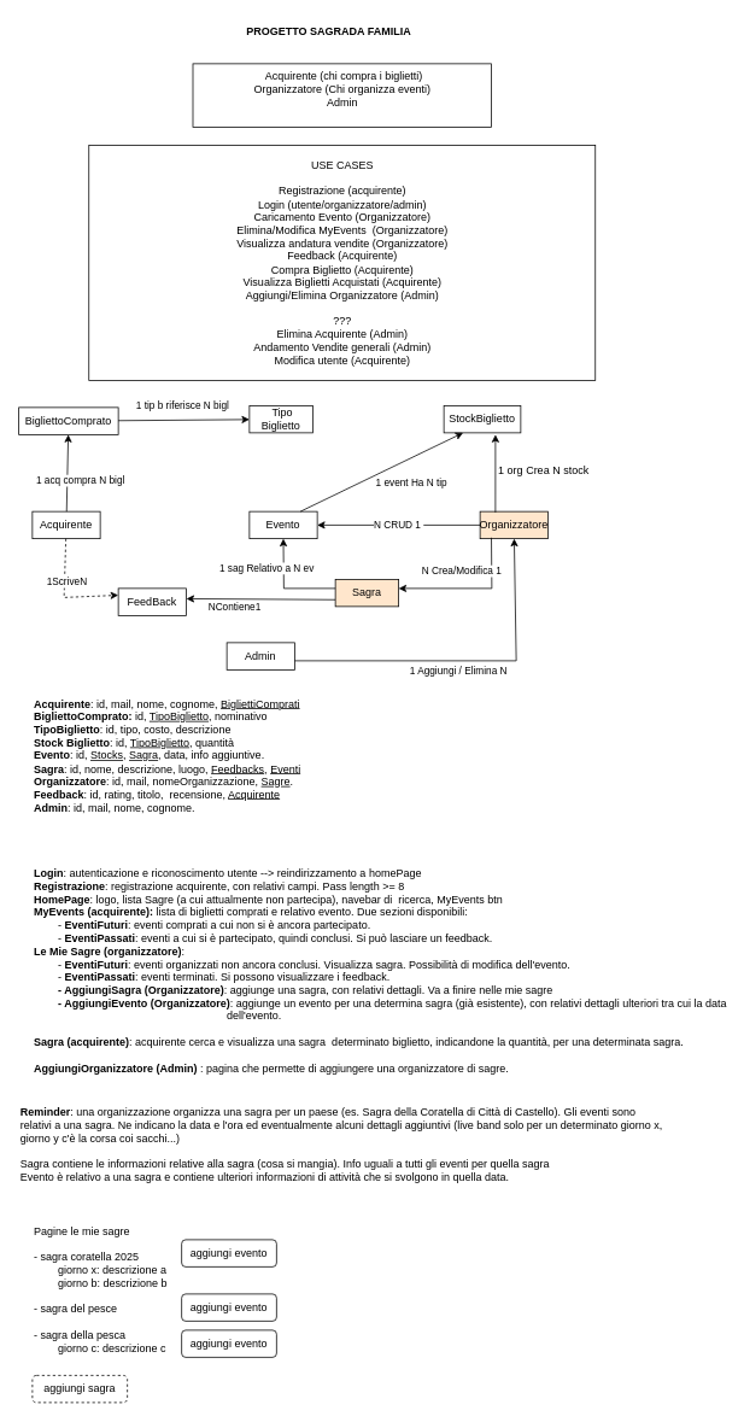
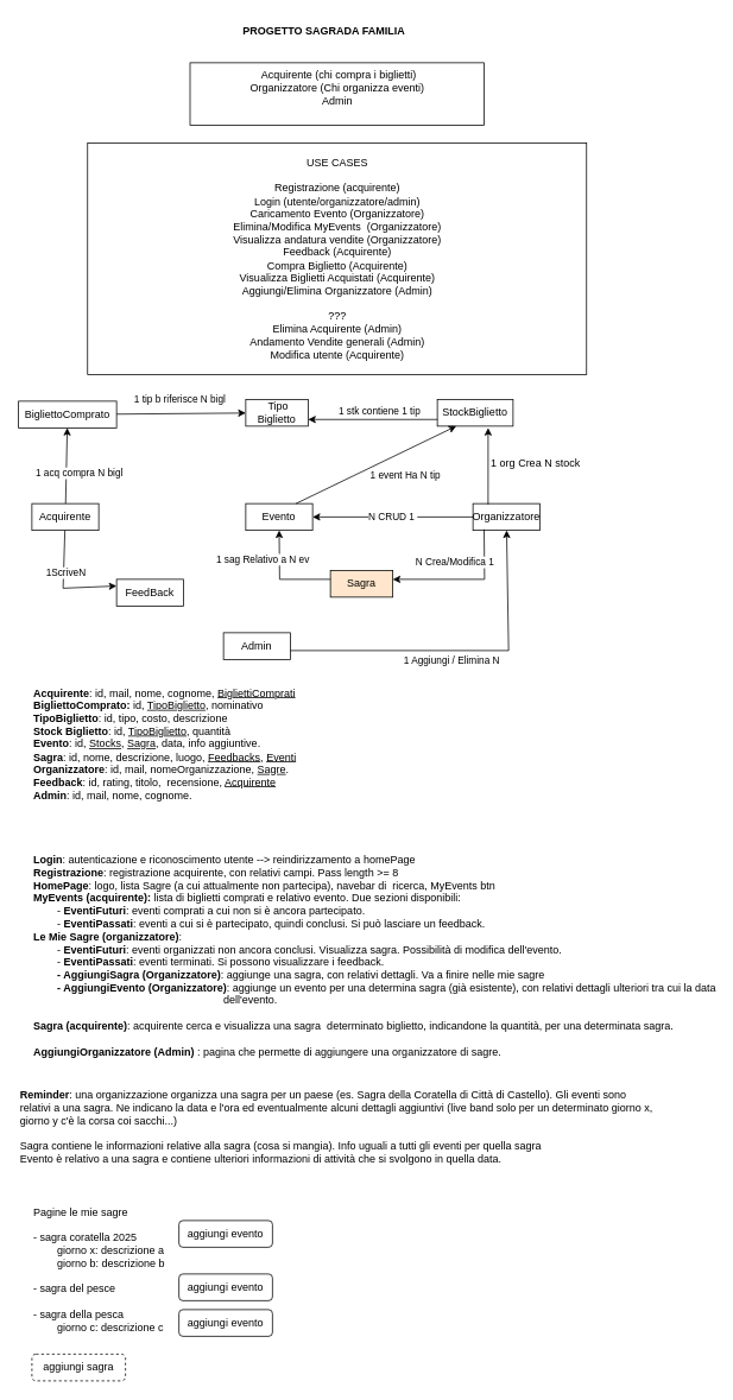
  <mxCell id="0" />
  <mxCell id="1" parent="0" />
  <mxCell id="2" value="&amp;nbsp;Acquirente (chi compra i biglietti)&lt;div&gt;Organizzatore (Chi organizza eventi)&lt;/div&gt;&lt;div&gt;Admin&lt;/div&gt;&lt;div&gt;&lt;br&gt;&lt;/div&gt;" style="rounded=0;whiteSpace=wrap;html=1;" vertex="1" parent="1"><mxGeometry x="212.5" y="70" width="330" height="70" as="geometry" /></mxCell>
  <mxCell id="3" value="&lt;div&gt;USE CASES&lt;/div&gt;&lt;div&gt;&lt;br&gt;&lt;/div&gt;Registrazione (acquirente)&lt;div&gt;Login (utente/organizzatore/admin)&lt;/div&gt;&lt;div&gt;Caricamento Evento (Organizzatore)&lt;/div&gt;&lt;div&gt;Elimina/Modifica MyEvents &amp;nbsp;(Organizzatore)&lt;/div&gt;&lt;div&gt;Visualizza andatura vendite (Organizzatore)&lt;/div&gt;&lt;div&gt;Feedback (Acquirente)&lt;/div&gt;&lt;div&gt;Compra Biglietto (Acquirente)&lt;/div&gt;&lt;div&gt;Visualizza Biglietti Acquistati (Acquirente)&lt;/div&gt;&lt;div&gt;Aggiungi/Elimina Organizzatore (Admin)&lt;br&gt;&lt;/div&gt;&lt;div&gt;&lt;br&gt;&lt;/div&gt;&lt;div&gt;???&lt;/div&gt;&lt;div&gt;Elimina Acquirente (Admin)&lt;/div&gt;&lt;div&gt;Andamento Vendite generali (Admin)&lt;/div&gt;&lt;div&gt;Modifica utente (Acquirente)&lt;/div&gt;" style="whiteSpace=wrap;html=1;" vertex="1" parent="1"><mxGeometry x="97.5" y="160" width="560" height="260" as="geometry" /></mxCell>
  <mxCell id="4" value="Acquirente" style="rounded=0;whiteSpace=wrap;html=1;" vertex="1" parent="1"><mxGeometry x="35" y="565" width="75" height="30" as="geometry" /></mxCell>
- <mxCell id="5" value="Organizzatore" style="rounded=0;whiteSpace=wrap;html=1;fillColor=#ffe6cc;" vertex="1" parent="1"><mxGeometry x="530" y="565" width="75" height="30" as="geometry" /></mxCell>
+ <mxCell id="5" value="Organizzatore" style="rounded=0;whiteSpace=wrap;html=1;" vertex="1" parent="1"><mxGeometry x="530" y="565" width="75" height="30" as="geometry" /></mxCell>
  <mxCell id="6" value="Admin" style="rounded=0;whiteSpace=wrap;html=1;" vertex="1" parent="1"><mxGeometry x="250" y="710" width="75" height="30" as="geometry" /></mxCell>
  <mxCell id="7" value="Evento" style="rounded=0;whiteSpace=wrap;html=1;" vertex="1" parent="1"><mxGeometry x="275" y="565" width="75" height="30" as="geometry" /></mxCell>
  <mxCell id="8" value="" style="endArrow=classic;html=1;rounded=0;" edge="1" parent="1" target="5"><mxGeometry width="50" height="50" relative="1" as="geometry"><mxPoint x="325" y="730" as="sourcePoint" /><mxPoint x="520" y="600" as="targetPoint" /><Array as="points"><mxPoint x="570" y="730" /></Array></mxGeometry></mxCell>
  <mxCell id="9" value="1 Aggiungi / Elimina N" style="edgeLabel;html=1;align=center;verticalAlign=middle;resizable=0;points=[];" vertex="1" connectable="0" parent="8"><mxGeometry x="0.055" y="-1" relative="1" as="geometry"><mxPoint x="-20" y="9" as="offset" /></mxGeometry></mxCell>
  <mxCell id="10" value="N CRUD 1&amp;nbsp;" style="endArrow=classic;html=1;rounded=0;exitX=0;exitY=0.5;exitDx=0;exitDy=0;entryX=1;entryY=0.5;entryDx=0;entryDy=0;" edge="1" parent="1" source="5" target="7"><mxGeometry x="0.001" width="50" height="50" relative="1" as="geometry"><mxPoint x="230" y="480" as="sourcePoint" /><mxPoint x="280" y="430" as="targetPoint" /><Array as="points" /><mxPoint as="offset" /></mxGeometry></mxCell>
  <mxCell id="11" value="" style="endArrow=classic;html=1;rounded=0;" edge="1" parent="1" source="4" target="35"><mxGeometry width="50" height="50" relative="1" as="geometry"><mxPoint x="230" y="480" as="sourcePoint" /><mxPoint x="75" y="510" as="targetPoint" /></mxGeometry></mxCell>
  <mxCell id="12" value="1 acq compra N bigl" style="edgeLabel;html=1;align=center;verticalAlign=middle;resizable=0;points=[];" vertex="1" connectable="0" parent="11"><mxGeometry x="-0.383" y="1" relative="1" as="geometry"><mxPoint x="15.11" y="-8.98" as="offset" /></mxGeometry></mxCell>
  <mxCell id="13" value="&amp;nbsp;Tipo Biglietto" style="rounded=0;whiteSpace=wrap;html=1;" vertex="1" parent="1"><mxGeometry x="275" y="448" width="70" height="30" as="geometry" /></mxCell>
  <mxCell id="14" value="" style="endArrow=classic;html=1;rounded=0;entryX=0.671;entryY=1.067;entryDx=0;entryDy=0;entryPerimeter=0;" edge="1" parent="1" target="38"><mxGeometry width="50" height="50" relative="1" as="geometry"><mxPoint x="547" y="566" as="sourcePoint" /><mxPoint x="290" y="520" as="targetPoint" /></mxGeometry></mxCell>
  <mxCell id="15" value="1 org Crea N stock" style="text;html=1;align=center;verticalAlign=middle;resizable=0;points=[];autosize=1;strokeColor=none;fillColor=none;" vertex="1" parent="1"><mxGeometry x="540" y="510" width="120" height="20" as="geometry" /></mxCell>
  <mxCell id="16" value="FeedBack" style="rounded=0;whiteSpace=wrap;html=1;" vertex="1" parent="1"><mxGeometry x="130" y="650" width="75" height="30" as="geometry" /></mxCell>
- <mxCell id="17" value="" style="endArrow=classic;html=1;rounded=0;entryX=0;entryY=0.25;entryDx=0;entryDy=0;dashed=1;" edge="1" parent="1" source="4" target="16"><mxGeometry width="50" height="50" relative="1" as="geometry"><mxPoint x="110" y="630" as="sourcePoint" /><mxPoint x="160" y="580" as="targetPoint" /><Array as="points"><mxPoint x="70" y="660" /></Array></mxGeometry></mxCell>
+ <mxCell id="17" value="" style="endArrow=classic;html=1;rounded=0;entryX=0;entryY=0.25;entryDx=0;entryDy=0;" edge="1" parent="1" source="4" target="16"><mxGeometry width="50" height="50" relative="1" as="geometry"><mxPoint x="110" y="630" as="sourcePoint" /><mxPoint x="160" y="580" as="targetPoint" /><Array as="points"><mxPoint x="70" y="660" /></Array></mxGeometry></mxCell>
  <mxCell id="18" value="1ScriveN" style="edgeLabel;html=1;align=center;verticalAlign=middle;resizable=0;points=[];" vertex="1" connectable="0" parent="17"><mxGeometry x="-0.8" y="1" relative="1" as="geometry"><mxPoint y="34" as="offset" /></mxGeometry></mxCell>
- <mxCell id="19" value="" style="endArrow=classic;html=1;rounded=0;entryX=1.004;entryY=0.381;entryDx=0;entryDy=0;entryPerimeter=0;exitX=0;exitY=0.75;exitDx=0;exitDy=0;" edge="1" parent="1" source="24" target="16"><mxGeometry width="50" height="50" relative="1" as="geometry"><mxPoint x="230" y="560" as="sourcePoint" /><mxPoint x="210" y="650" as="targetPoint" /></mxGeometry></mxCell>
- <mxCell id="20" value="NContiene1&amp;nbsp;" style="edgeLabel;html=1;align=center;verticalAlign=middle;resizable=0;points=[];" vertex="1" connectable="0" parent="19"><mxGeometry x="0.416" y="3" relative="1" as="geometry"><mxPoint x="7" y="5" as="offset" /></mxGeometry></mxCell>
  <mxCell id="21" value="&lt;b&gt;Acquirente&lt;/b&gt;: id, mail, nome, cognome, &lt;u&gt;BigliettiComprati&lt;/u&gt;&lt;div&gt;&lt;b&gt;BigliettoComprato: &lt;/b&gt;id, &lt;u&gt;TipoBiglietto&lt;/u&gt;, nominativo&lt;/div&gt;&lt;div&gt;&lt;b&gt;TipoBiglietto&lt;/b&gt;: id, tipo, costo, descrizione&lt;/div&gt;&lt;div&gt;&lt;b&gt;Stock Biglietto&lt;/b&gt;: id, &lt;u&gt;TipoBiglietto&lt;/u&gt;, quantità&lt;br&gt;&lt;b&gt;Evento&lt;/b&gt;: id, &lt;u&gt;Stocks&lt;/u&gt;, &lt;u&gt;Sagra&lt;/u&gt;, data, info aggiuntive.&lt;/div&gt;&lt;div&gt;&lt;b&gt;Sagra&lt;/b&gt;: id, nome, descrizione, luogo, &lt;u&gt;Feedbacks&lt;/u&gt;, &lt;u&gt;Eventi&lt;/u&gt;&lt;/div&gt;&lt;div&gt;&lt;div&gt;&lt;b&gt;Organizzatore&lt;/b&gt;: id, mail, nomeOrganizzazione,&amp;nbsp;&lt;u&gt;Sagre&lt;/u&gt;.&lt;/div&gt;&lt;div&gt;&lt;b&gt;Feedback&lt;/b&gt;: id, rating, titolo, &amp;nbsp;recensione, &lt;u&gt;Acquirente&lt;/u&gt;&lt;/div&gt;&lt;div&gt;&lt;b&gt;Admin&lt;/b&gt;: id, mail, nome, cognome.&lt;/div&gt;&lt;/div&gt;" style="text;html=1;align=left;verticalAlign=middle;whiteSpace=wrap;rounded=0;" vertex="1" parent="1"><mxGeometry x="35" y="770" width="515" height="130" as="geometry" /></mxCell>
  <mxCell id="22" value="&lt;div&gt;&lt;b&gt;Login&lt;/b&gt;: autenticazione e riconoscimento utente --&amp;gt; reindirizzamento a homePage&lt;/div&gt;&lt;div&gt;&lt;b&gt;Registrazione&lt;/b&gt;: registrazione acquirente, con relativi campi. Pass length &amp;gt;= 8&lt;/div&gt;&lt;b&gt;HomePage&lt;/b&gt;: logo, lista Sagre (a cui attualmente non partecipa), navebar di &amp;nbsp;ricerca, MyEvents btn&lt;div&gt;&lt;b&gt;MyEvents (acquirente): &lt;/b&gt;lista di biglietti comprati e relativo evento. Due sezioni disponibili:&lt;/div&gt;&lt;div&gt;&lt;span style=&quot;white-space: pre;&quot;&gt;&#09;- &lt;b&gt;EventiFuturi&lt;/b&gt;: eventi comprati a cui non si è ancora partecipato.&lt;/span&gt;&lt;br&gt;&lt;/div&gt;&lt;div&gt;&lt;span style=&quot;white-space: pre;&quot;&gt;&#09;- &lt;b&gt;EventiPassati&lt;/b&gt;: eventi a cui si è partecipato, quindi conclusi. Si può lasciare un feedback.&lt;/span&gt;&lt;/div&gt;&lt;div&gt;&lt;span style=&quot;white-space: pre;&quot;&gt;&lt;b&gt;Le Mie Sagre (organizzatore)&lt;/b&gt;:&lt;/span&gt;&lt;/div&gt;&lt;div&gt;&lt;div&gt;&lt;span style=&quot;white-space: pre;&quot;&gt;&#09;- &lt;/span&gt;&lt;b style=&quot;white-space: pre;&quot;&gt;EventiFuturi&lt;/b&gt;&lt;span style=&quot;white-space: pre;&quot;&gt;: eventi organizzati non ancora conclusi. Visualizza sagra. Possibilità di modifica dell'evento.&lt;/span&gt;&lt;br&gt;&lt;/div&gt;&lt;div&gt;&lt;span style=&quot;white-space: pre;&quot;&gt;&#09;- &lt;/span&gt;&lt;b style=&quot;white-space: pre;&quot;&gt;EventiPassati&lt;/b&gt;&lt;span style=&quot;white-space: pre;&quot;&gt;: eventi terminati. Si possono visualizzare i feedback.&lt;/span&gt;&lt;/div&gt;&lt;/div&gt;&lt;div&gt;&lt;b style=&quot;white-space: pre;&quot;&gt;&lt;span style=&quot;white-space: pre;&quot;&gt;&#09;- &lt;/span&gt;AggiungiSagra (Organizzatore)&lt;/b&gt;&lt;span style=&quot;white-space: pre;&quot;&gt;: aggiunge una sagra, con relativi dettagli. Va a finire nelle mie sagre&lt;/span&gt;&lt;/div&gt;&lt;div&gt;&lt;b style=&quot;white-space: pre;&quot;&gt;&#09;- AggiungiEvento (Organizzatore)&lt;/b&gt;&lt;span style=&quot;white-space: pre;&quot;&gt;: aggiunge un evento per una determina sagra (già esistente), con relativi dettagli ulteriori tra cui la data&amp;nbsp;&lt;/span&gt;&lt;/div&gt;&lt;div&gt;&lt;span style=&quot;white-space: pre;&quot;&gt;&lt;span style=&quot;white-space: pre;&quot;&gt;&#09;&lt;/span&gt;&lt;span style=&quot;white-space: pre;&quot;&gt;&#09;&lt;/span&gt;&lt;span style=&quot;white-space: pre;&quot;&gt;&#09;&lt;/span&gt;&lt;span style=&quot;white-space: pre;&quot;&gt;&#09;&lt;/span&gt;&lt;span style=&quot;white-space: pre;&quot;&gt;&#09;&lt;/span&gt;&lt;span style=&quot;white-space: pre;&quot;&gt;&#09;&lt;/span&gt;&lt;span style=&quot;white-space: pre;&quot;&gt;&#09;&lt;/span&gt;&lt;span style=&quot;white-space: pre;&quot;&gt;&#09;&lt;/span&gt;dell'evento.&lt;/span&gt;&lt;span style=&quot;white-space: pre;&quot;&gt;&lt;br&gt;&lt;/span&gt;&lt;/div&gt;&lt;div&gt;&lt;span style=&quot;white-space: pre;&quot;&gt;&lt;br&gt;&lt;/span&gt;&lt;/div&gt;&lt;div&gt;&lt;div&gt;&lt;span style=&quot;white-space: pre;&quot;&gt;&lt;b&gt;Sagra (acquirente)&lt;/b&gt;: acquirente cerca e visualizza una sagra  determinato biglietto, indicandone la quantità, per una determinata sagra.&lt;/span&gt;&lt;/div&gt;&lt;/div&gt;&lt;div&gt;&lt;span style=&quot;white-space: pre;&quot;&gt;&lt;br&gt;&lt;/span&gt;&lt;/div&gt;&lt;div&gt;&lt;span style=&quot;white-space: pre;&quot;&gt;&lt;b&gt;AggiungiOrganizzatore (Admin) &lt;/b&gt;: pagina che permette di aggiungere una organizzatore di sagre.&lt;/span&gt;&lt;/div&gt;&lt;div&gt;&lt;span style=&quot;white-space: pre;&quot;&gt;&lt;br&gt;&lt;/span&gt;&lt;/div&gt;" style="text;html=1;align=left;verticalAlign=middle;whiteSpace=wrap;rounded=0;" vertex="1" parent="1"><mxGeometry x="35" y="990" width="765" height="180" as="geometry" /></mxCell>
  <mxCell id="23" value="&lt;b&gt;PROGETTO SAGRADA FAMILIA&lt;/b&gt;" style="text;html=1;align=center;verticalAlign=middle;whiteSpace=wrap;rounded=0;" vertex="1" parent="1"><mxGeometry x="217.5" y="20" width="290" height="30" as="geometry" /></mxCell>
  <mxCell id="24" value="Sagra" style="whiteSpace=wrap;html=1;fillColor=#ffe6cc;" vertex="1" parent="1"><mxGeometry x="370" y="640" width="70" height="30" as="geometry" /></mxCell>
  <mxCell id="25" value="" style="endArrow=classic;html=1;rounded=0;entryX=0.5;entryY=1;entryDx=0;entryDy=0;" edge="1" parent="1" target="7"><mxGeometry width="50" height="50" relative="1" as="geometry"><mxPoint x="370" y="650" as="sourcePoint" /><mxPoint x="410" y="570" as="targetPoint" /><Array as="points"><mxPoint x="313" y="650" /></Array></mxGeometry></mxCell>
  <mxCell id="26" value="1 sag Relativo a N ev" style="edgeLabel;html=1;align=center;verticalAlign=middle;resizable=0;points=[];" vertex="1" connectable="0" parent="25"><mxGeometry x="-0.536" y="1" relative="1" as="geometry"><mxPoint x="-50.69" y="-23.36" as="offset" /></mxGeometry></mxCell>
  <mxCell id="27" value="" style="endArrow=classic;html=1;rounded=0;exitX=0.167;exitY=0.963;exitDx=0;exitDy=0;exitPerimeter=0;" edge="1" parent="1" source="5"><mxGeometry width="50" height="50" relative="1" as="geometry"><mxPoint x="360" y="820" as="sourcePoint" /><mxPoint x="440" y="650" as="targetPoint" /><Array as="points"><mxPoint x="543" y="650" /></Array></mxGeometry></mxCell>
  <mxCell id="28" value="&amp;nbsp;N Crea/Modifica 1" style="edgeLabel;html=1;align=center;verticalAlign=middle;resizable=0;points=[];" vertex="1" connectable="0" parent="27"><mxGeometry x="0.172" y="3" relative="1" as="geometry"><mxPoint x="1" y="-23" as="offset" /></mxGeometry></mxCell>
  <mxCell id="29" value="&lt;b&gt;Reminder&lt;/b&gt;: una organizzazione organizza una sagra per un paese (es. Sagra della Coratella di Città di Castello). Gli eventi sono relativi a una sagra. Ne indicano la data e l'ora ed eventualmente alcuni dettagli aggiuntivi (live band solo per un determinato giorno x, giorno y c'è la corsa coi sacchi...)&lt;div&gt;&lt;br&gt;&lt;/div&gt;&lt;div&gt;Sagra contiene le informazioni relative alla sagra (cosa si mangia). Info uguali a tutti gli eventi per quella sagra&lt;/div&gt;&lt;div&gt;Evento è relativo a una sagra e contiene ulteriori informazioni di attività che si svolgono in quella data.&lt;/div&gt;" style="text;html=1;align=left;verticalAlign=middle;whiteSpace=wrap;rounded=0;" vertex="1" parent="1"><mxGeometry x="20" y="1250" width="715" height="30" as="geometry" /></mxCell>
  <mxCell id="30" value="Pagine le mie sagre&lt;div&gt;&lt;br&gt;&lt;div&gt;- sagra coratella 2025&lt;/div&gt;&lt;div&gt;&lt;span style=&quot;white-space: pre;&quot;&gt;&#09;giorno x: descrizione&lt;/span&gt;&amp;nbsp;a&lt;/div&gt;&lt;div&gt;&lt;span style=&quot;white-space: pre;&quot;&gt;&#09;giorno b: descrizione&lt;/span&gt;&amp;nbsp;b&lt;br&gt;&lt;/div&gt;&lt;div&gt;&lt;br&gt;&lt;/div&gt;&lt;div&gt;- sagra del pesce&lt;/div&gt;&lt;div&gt;&lt;br&gt;&lt;/div&gt;&lt;div&gt;- sagra della pesca&amp;nbsp;&lt;/div&gt;&lt;div&gt;&lt;span style=&quot;white-space: pre;&quot;&gt;&#09;giorno c: descrizione&lt;/span&gt;&amp;nbsp;c&lt;br&gt;&lt;/div&gt;&lt;/div&gt;" style="text;html=1;align=left;verticalAlign=middle;whiteSpace=wrap;rounded=0;" vertex="1" parent="1"><mxGeometry x="35" y="1410" width="395" height="30" as="geometry" /></mxCell>
  <mxCell id="31" value="aggiungi evento" style="rounded=1;whiteSpace=wrap;html=1;" vertex="1" parent="1"><mxGeometry x="200" y="1430" width="105" height="30" as="geometry" /></mxCell>
  <mxCell id="32" value="aggiungi evento" style="rounded=1;whiteSpace=wrap;html=1;" vertex="1" parent="1"><mxGeometry x="200" y="1370" width="105" height="30" as="geometry" /></mxCell>
  <mxCell id="33" value="aggiungi evento" style="rounded=1;whiteSpace=wrap;html=1;" vertex="1" parent="1"><mxGeometry x="200" y="1470" width="105" height="30" as="geometry" /></mxCell>
  <mxCell id="34" value="aggiungi sagra" style="rounded=1;whiteSpace=wrap;html=1;dashed=1;" vertex="1" parent="1"><mxGeometry x="35" y="1520" width="105" height="30" as="geometry" /></mxCell>
  <mxCell id="35" value="BigliettoComprato" style="rounded=0;whiteSpace=wrap;html=1;" vertex="1" parent="1"><mxGeometry x="20" y="450" width="110" height="30" as="geometry" /></mxCell>
  <mxCell id="36" value="" style="endArrow=classic;html=1;" edge="1" parent="1" source="35" target="13"><mxGeometry width="50" height="50" relative="1" as="geometry"><mxPoint x="440" y="700" as="sourcePoint" /><mxPoint x="490" y="650" as="targetPoint" /><Array as="points" /></mxGeometry></mxCell>
  <mxCell id="37" value="1 tip b riferisce N bigl" style="edgeLabel;html=1;align=center;verticalAlign=middle;resizable=0;points=[];" vertex="1" connectable="0" parent="36"><mxGeometry x="0.174" y="-2" relative="1" as="geometry"><mxPoint x="-15.01" y="-17.81" as="offset" /></mxGeometry></mxCell>
  <mxCell id="38" value="StockBiglietto" style="rounded=0;whiteSpace=wrap;html=1;" vertex="1" parent="1"><mxGeometry x="490" y="448" width="85" height="30" as="geometry" /></mxCell>
+ <mxCell id="39" value="" style="endArrow=classic;html=1;exitX=0;exitY=0.75;exitDx=0;exitDy=0;entryX=1;entryY=0.75;entryDx=0;entryDy=0;" edge="1" parent="1" source="38" target="13"><mxGeometry width="50" height="50" relative="1" as="geometry"><mxPoint x="470" y="680" as="sourcePoint" /><mxPoint x="520" y="630" as="targetPoint" /></mxGeometry></mxCell>
+ <mxCell id="40" value="1 stk contiene 1 tip" style="edgeLabel;html=1;align=center;verticalAlign=middle;resizable=0;points=[];" vertex="1" connectable="0" parent="39"><mxGeometry x="-0.186" y="-3" relative="1" as="geometry"><mxPoint x="-7" y="-7.5" as="offset" /></mxGeometry></mxCell>
  <mxCell id="41" value="" style="endArrow=classic;html=1;entryX=0.25;entryY=1;entryDx=0;entryDy=0;exitX=0.75;exitY=0;exitDx=0;exitDy=0;" edge="1" parent="1" source="7" target="38"><mxGeometry width="50" height="50" relative="1" as="geometry"><mxPoint x="310" y="560" as="sourcePoint" /><mxPoint x="296.25" y="478" as="targetPoint" /><Array as="points" /></mxGeometry></mxCell>
  <mxCell id="42" value="1 event Ha N tip" style="edgeLabel;html=1;align=center;verticalAlign=middle;resizable=0;points=[];" vertex="1" connectable="0" parent="41"><mxGeometry x="-0.093" relative="1" as="geometry"><mxPoint x="40" y="7" as="offset" /></mxGeometry></mxCell>
